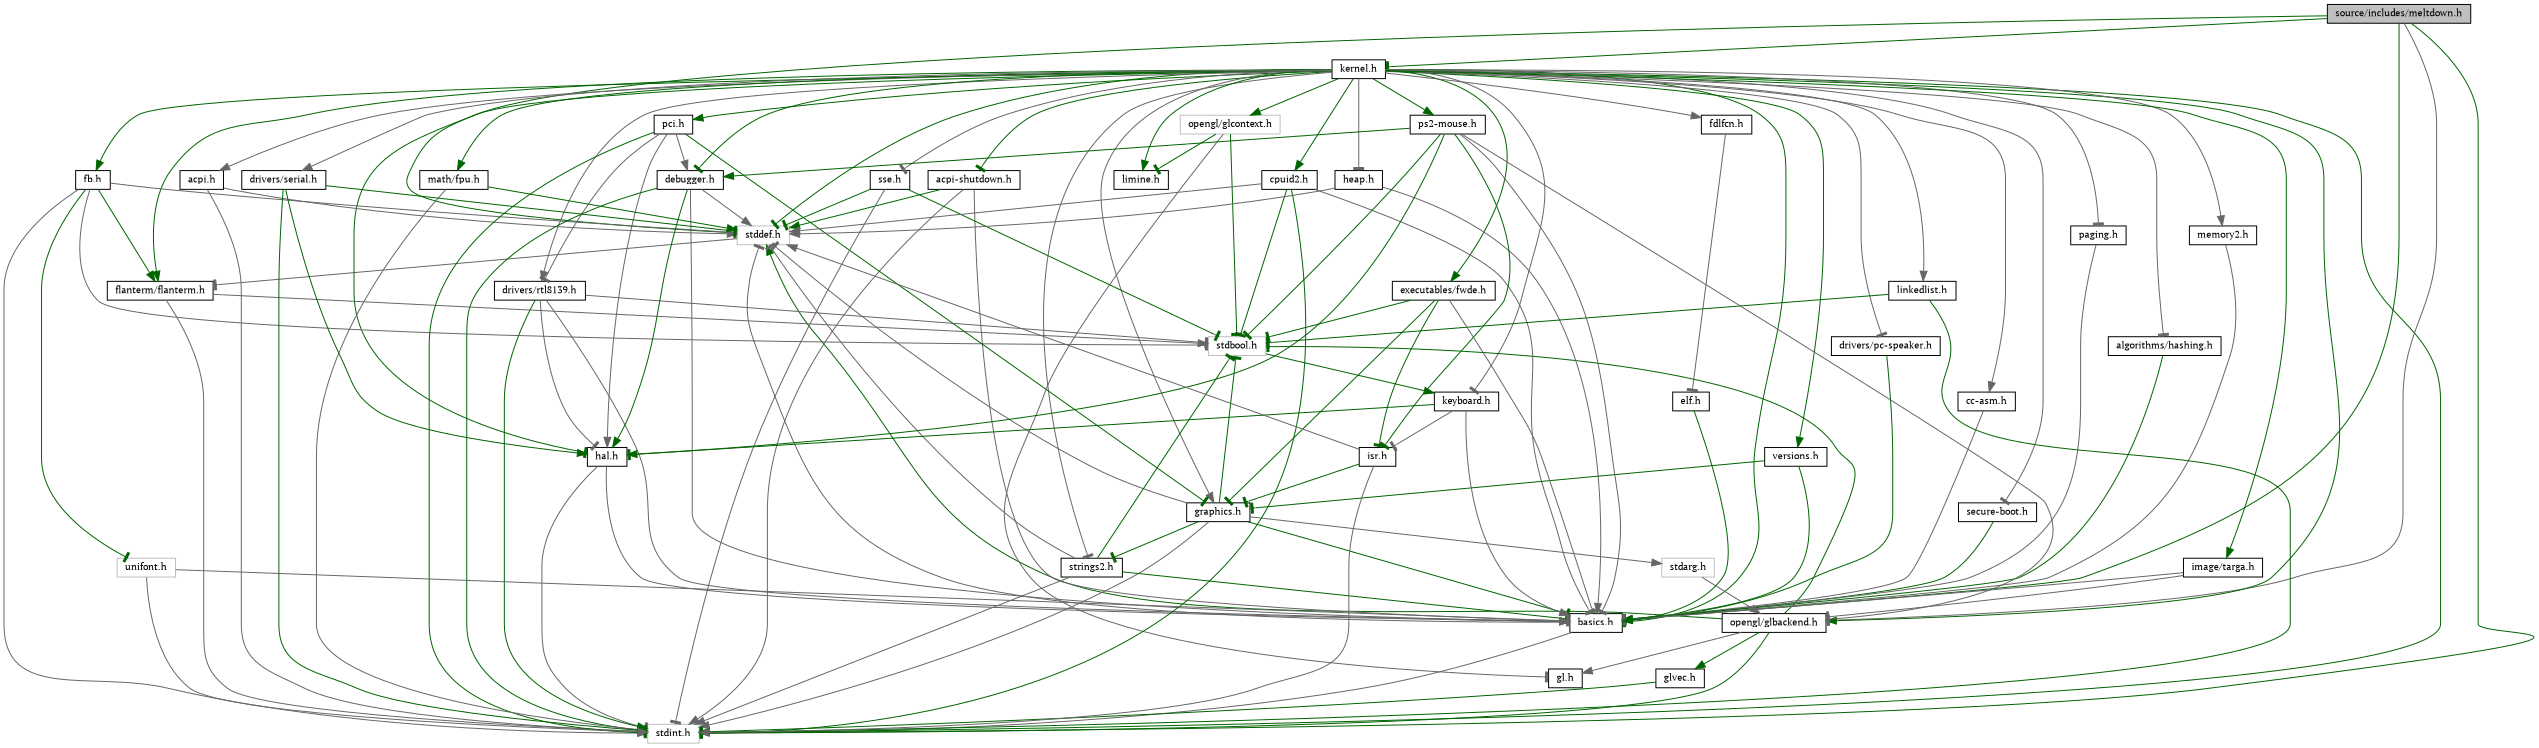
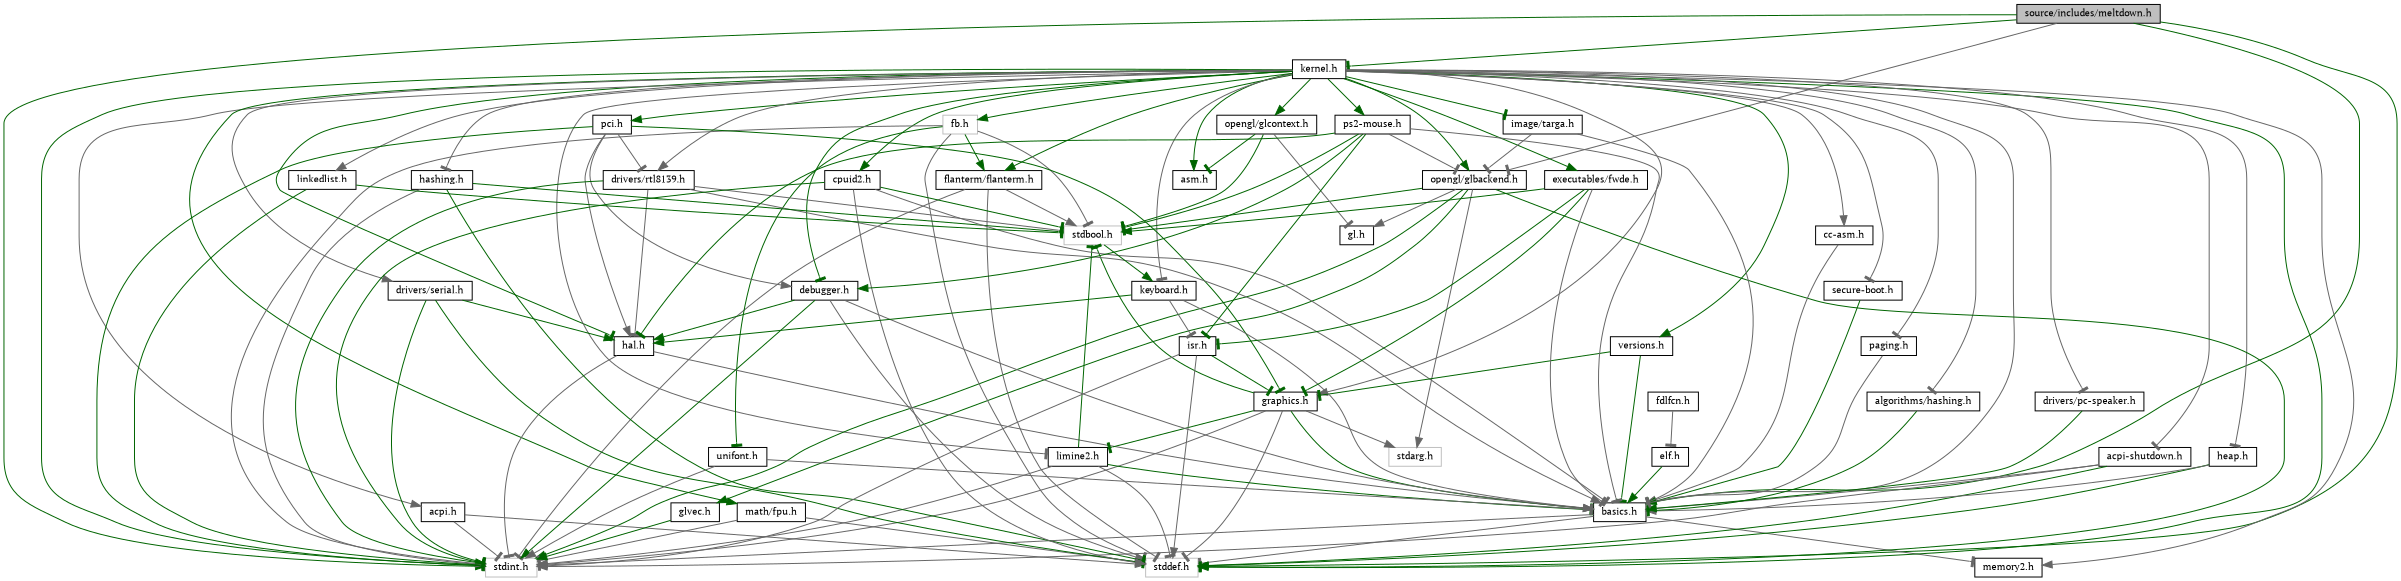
  digraph {
    fontname="PT Serif"
    node [color=black fillcolor=white fontname="PT Serif" fontsize=10 shape=record style=filled]
    edge [arrowhead=tee color=gray40 fontname="PT Serif" fontsize=10 labelfontname=Helvetica labelfontsize=10 style=solid]
    n1 [fillcolor=grey75 fontcolor=black height=0.2 label="source/includes/meltdown.h" width=0.4]
    n2 [color=grey75 height=0.2 label="stddef.h" width=0.4]
    n3 [color=grey75 height=0.2 label="stdint.h" width=0.4]
    n4 [height=0.2 label="basics.h" width=0.4]
    n5 [height=0.2 label="kernel.h" width=0.4]
    n6 [height=0.2 label="opengl/glbackend.h" width=0.4]
    n7 [height=0.2 label="flanterm/flanterm.h" width=0.4]
-   n8 [height=0.2 label="fb.h" width=0.4]
+   n8 [color=grey75 height=0.2 label="fb.h" width=0.4]
    n9 [height=0.2 label="hal.h" width=0.4]
    n10 [height=0.2 label="acpi.h" width=0.4]
    n11 [height=0.2 label="acpi-shutdown.h" width=0.4]
    n12 [height=0.2 label="pci.h" width=0.4]
    n13 [height=0.2 label="graphics.h" width=0.4]
-   n14 [height=0.2 label="strings2.h" width=0.4]
+   n14 [height=0.2 label="limine2.h" width=0.4]
    n15 [height=0.2 label="drivers/rtl8139.h" width=0.4]
    n16 [height=0.2 label="debugger.h" width=0.4]
-   n17 [color=grey75 height=0.2 label="opengl/glcontext.h" width=0.4]
-   n18 [height=0.2 label="limine.h" width=0.4]
+   n17 [height=0.2 label="opengl/glcontext.h" width=0.4]
+   n18 [height=0.2 label="asm.h" width=0.4]
    n19 [height=0.2 label="memory2.h" width=0.4]
    n20 [height=0.2 label="math/fpu.h" width=0.4]
-   n21 [height=0.2 label="sse.h" width=0.4]
+   n21 [height=0.2 label="hashing.h" width=0.4]
    n22 [height=0.2 label="drivers/serial.h" width=0.4]
    n23 [height=0.2 label="cpuid2.h" width=0.4]
    n24 [height=0.2 label="heap.h" width=0.4]
    n25 [height=0.2 label="drivers/pc-speaker.h" width=0.4]
    n26 [height=0.2 label="versions.h" width=0.4]
    n27 [height=0.2 label="cc-asm.h" width=0.4]
    n28 [height=0.2 label="secure-boot.h" width=0.4]
    n29 [height=0.2 label="paging.h" width=0.4]
    n30 [height=0.2 label="algorithms/hashing.h" width=0.4]
    n31 [height=0.2 label="keyboard.h" width=0.4]
    n32 [height=0.2 label="linkedlist.h" width=0.4]
    n33 [height=0.2 label="ps2-mouse.h" width=0.4]
    n34 [height=0.2 label="image/targa.h" width=0.4]
    n35 [height=0.2 label="executables/fwde.h" width=0.4]
    n36 [height=0.2 label="fdlfcn.h" width=0.4]
    n37 [color=grey75 height=0.2 label="stdbool.h" width=0.4]
    n38 [color=grey75 height=0.2 label="stdarg.h" width=0.4]
    n39 [height=0.2 label="gl.h" width=0.4]
    n40 [height=0.2 label="glvec.h" width=0.4]
-   n41 [color=grey75 height=0.2 label="unifont.h" width=0.4]
+   n41 [height=0.2 label="unifont.h" width=0.4]
    n42 [height=0.2 label="isr.h" width=0.4]
    n43 [height=0.2 label="elf.h" width=0.4]
    n1 -> n2 [color=darkgreen]
    n1 -> n3 [arrowhead=normal color=darkgreen]
    n1 -> n4 [color=darkgreen]
    n1 -> n5 [color=darkgreen]
    n1 -> n6
    n4 -> n2
    n4 -> n3
    n5 -> n2 [color=darkgreen]
    n5 -> n3 [color=darkgreen]
-   n5 -> n4 [color=darkgreen]
+   n5 -> n4
    n5 -> n6 [arrowhead=normal color=darkgreen]
    n5 -> n7 [arrowhead=normal color=darkgreen]
    n5 -> n8 [arrowhead=normal color=darkgreen]
    n5 -> n9 [color=darkgreen]
    n5 -> n10 [arrowhead=normal]
-   n5 -> n11 [color=darkgreen]
+   n5 -> n11
    n5 -> n12 [arrowhead=normal color=darkgreen]
    n5 -> n13 [arrowhead=normal]
    n5 -> n14
    n5 -> n15 [arrowhead=normal]
    n5 -> n16 [color=darkgreen]
    n5 -> n17 [arrowhead=normal color=darkgreen]
    n5 -> n18 [arrowhead=normal color=darkgreen]
    n5 -> n19 [arrowhead=normal]
    n5 -> n20 [arrowhead=normal color=darkgreen]
    n5 -> n21
    n5 -> n22 [arrowhead=normal]
    n5 -> n23 [arrowhead=normal color=darkgreen]
    n5 -> n24
    n5 -> n25
    n5 -> n26 [arrowhead=normal color=darkgreen]
    n5 -> n27 [arrowhead=normal]
    n5 -> n28
    n5 -> n29
    n5 -> n30
    n5 -> n31
    n5 -> n32 [arrowhead=normal]
    n5 -> n33 [arrowhead=normal color=darkgreen]
-   n5 -> n34 [arrowhead=normal color=darkgreen]
+   n5 -> n34 [color=darkgreen]
    n5 -> n35 [arrowhead=normal color=darkgreen]
-   n5 -> n36 [arrowhead=normal]
    n6 -> n2 [arrowhead=normal color=darkgreen]
-   n6 -> n3 [color=darkgreen]
+   n6 -> n3 [arrowhead=normal color=darkgreen]
    n6 -> n37 [color=darkgreen]
-   n38 -> n6 [arrowhead=normal]
+   n6 -> n38 [arrowhead=normal]
    n6 -> n39 [arrowhead=normal]
    n6 -> n40 [arrowhead=normal color=darkgreen]
-   n2 -> n7
+   n7 -> n2
    n7 -> n3
    n7 -> n37 [arrowhead=normal]
    n8 -> n2
    n8 -> n3 [arrowhead=normal]
    n8 -> n7 [arrowhead=normal color=darkgreen]
    n8 -> n37
    n8 -> n41 [color=darkgreen]
    n9 -> n3
    n9 -> n4 [arrowhead=normal]
    n10 -> n2 [arrowhead=normal]
    n10 -> n3
    n11 -> n2 [arrowhead=normal color=darkgreen]
    n11 -> n3 [arrowhead=normal]
    n11 -> n4 [arrowhead=normal]
    n12 -> n3 [color=darkgreen]
    n12 -> n9 [arrowhead=normal]
    n12 -> n13 [color=darkgreen]
    n12 -> n15
    n12 -> n16 [arrowhead=normal]
    n13 -> n2
    n13 -> n3 [arrowhead=normal]
    n13 -> n4 [color=darkgreen]
    n13 -> n14 [color=darkgreen]
    n13 -> n37 [color=darkgreen]
    n13 -> n38 [arrowhead=normal]
    n14 -> n2
    n14 -> n3 [arrowhead=normal]
    n14 -> n4 [color=darkgreen]
    n14 -> n37 [color=darkgreen]
    n15 -> n3 [arrowhead=normal color=darkgreen]
    n15 -> n4 [arrowhead=normal]
    n15 -> n9
    n15 -> n37
    n16 -> n2 [arrowhead=normal]
    n16 -> n3 [arrowhead=normal color=darkgreen]
    n16 -> n4 [arrowhead=normal]
    n16 -> n9 [arrowhead=normal color=darkgreen]
    n17 -> n18 [color=darkgreen]
    n17 -> n37 [color=darkgreen]
    n17 -> n39
-   n19 -> n4
-   n20 -> n2 [arrowhead=normal color=darkgreen]
+   n4 -> n19
+   n20 -> n2 [arrowhead=normal]
    n20 -> n3
    n21 -> n2 [color=darkgreen]
    n21 -> n3
    n21 -> n37 [color=darkgreen]
    n22 -> n2 [color=darkgreen]
    n22 -> n3 [color=darkgreen]
    n22 -> n9 [arrowhead=normal color=darkgreen]
    n23 -> n2 [arrowhead=normal]
    n23 -> n3 [color=darkgreen]
    n23 -> n4
    n23 -> n37 [color=darkgreen]
-   n24 -> n2 [arrowhead=normal]
+   n24 -> n2 [arrowhead=normal color=darkgreen]
    n24 -> n4 [arrowhead=normal]
    n25 -> n4 [arrowhead=normal color=darkgreen]
    n26 -> n4 [color=darkgreen]
    n26 -> n13 [color=darkgreen]
    n27 -> n4 [arrowhead=normal]
    n28 -> n4 [arrowhead=normal color=darkgreen]
    n29 -> n4
    n30 -> n4 [color=darkgreen]
    n31 -> n4 [arrowhead=normal]
    n31 -> n9 [arrowhead=normal color=darkgreen]
    n31 -> n42
    n32 -> n3 [color=darkgreen]
    n32 -> n37 [color=darkgreen]
    n33 -> n4
    n33 -> n6
    n33 -> n9 [color=darkgreen]
    n33 -> n16 [arrowhead=normal color=darkgreen]
    n33 -> n37 [color=darkgreen]
    n33 -> n42 [color=darkgreen]
    n34 -> n4
    n34 -> n6
    n35 -> n4
    n35 -> n13 [color=darkgreen]
-   n35 -> n37 [color=darkgreen]
+   n35 -> n37 [arrowhead=normal color=darkgreen]
    n35 -> n42 [color=darkgreen]
    n36 -> n43
    n37 -> n31 [arrowhead=normal color=darkgreen]
    n40 -> n3 [arrowhead=normal color=darkgreen]
    n41 -> n3 [arrowhead=normal]
    n41 -> n4
    n42 -> n2 [arrowhead=normal]
    n42 -> n3 [arrowhead=normal]
    n42 -> n13 [color=darkgreen]
    n43 -> n4 [arrowhead=normal color=darkgreen]
  }
